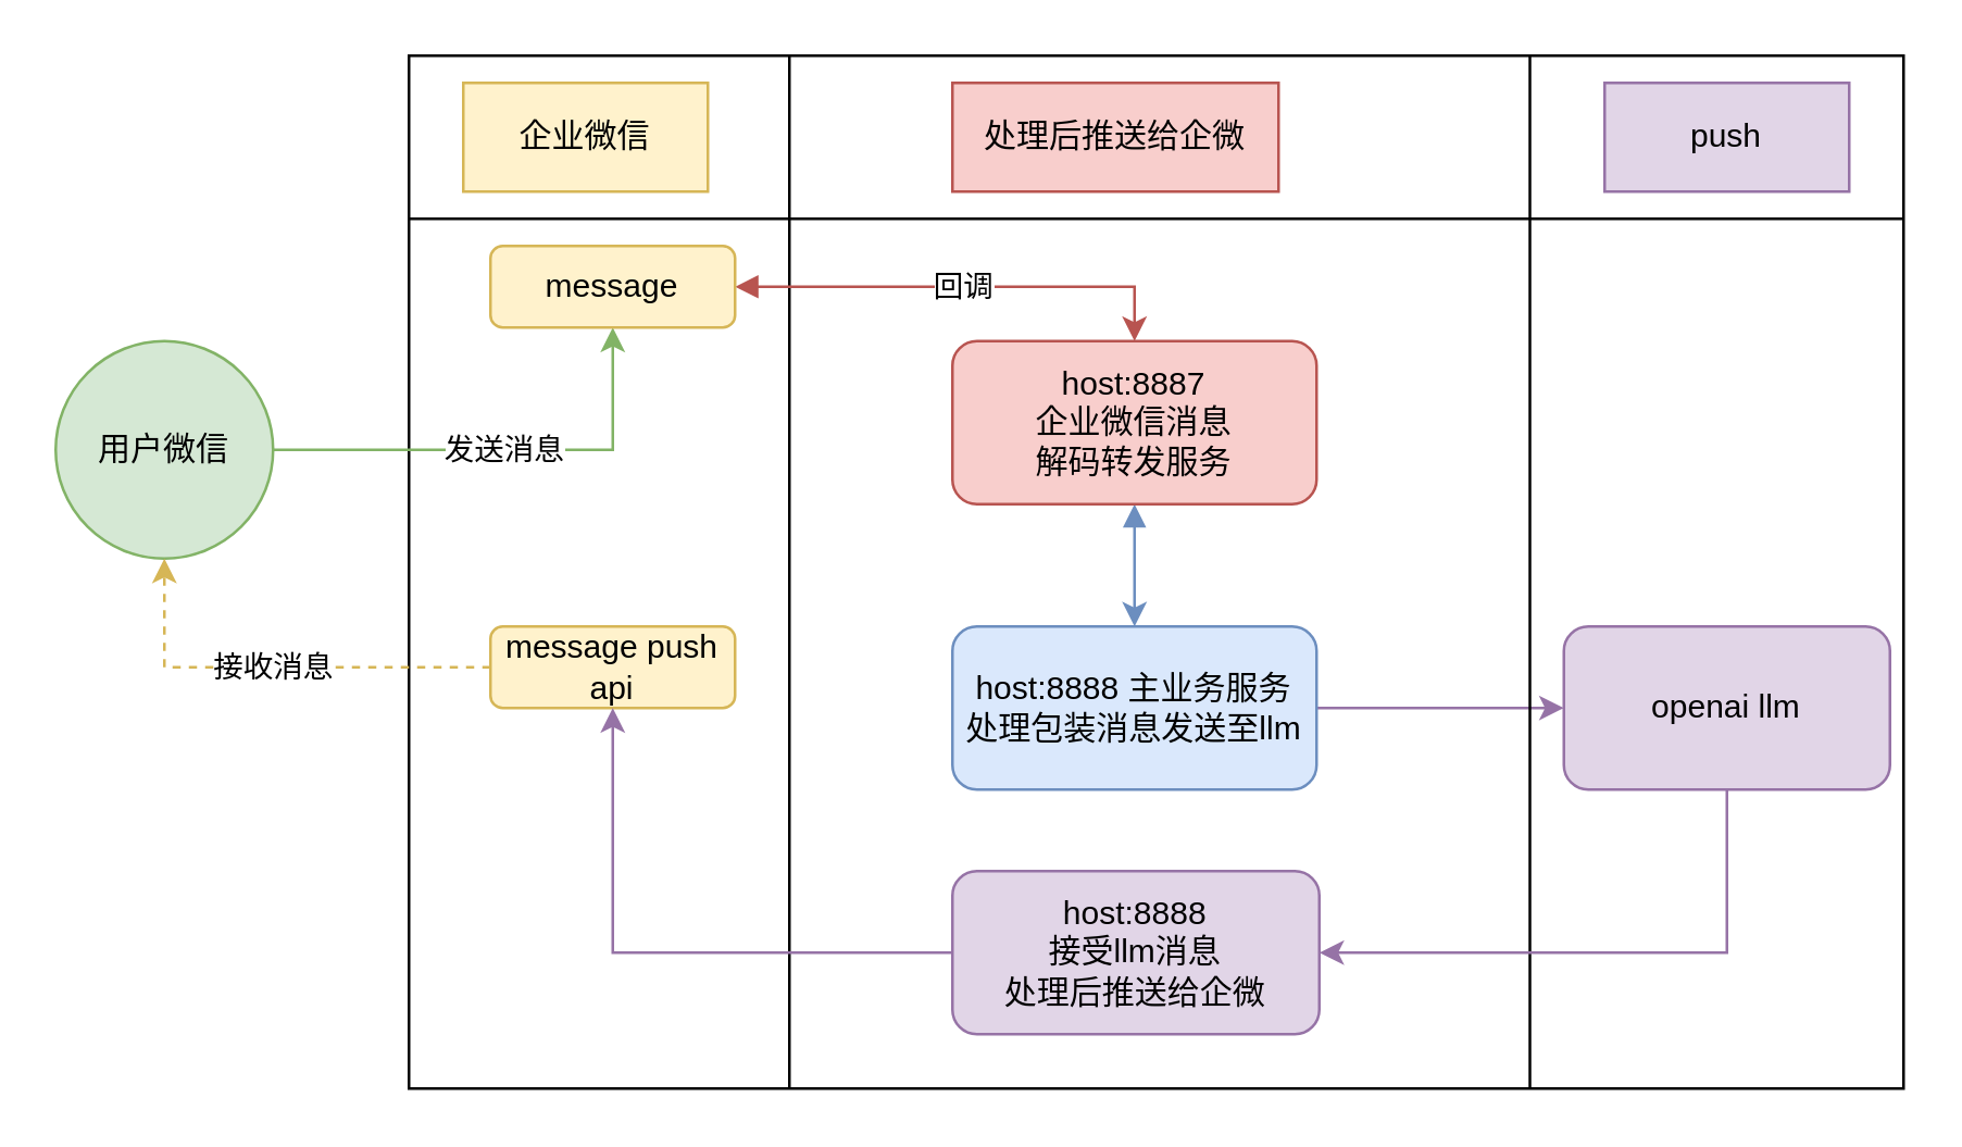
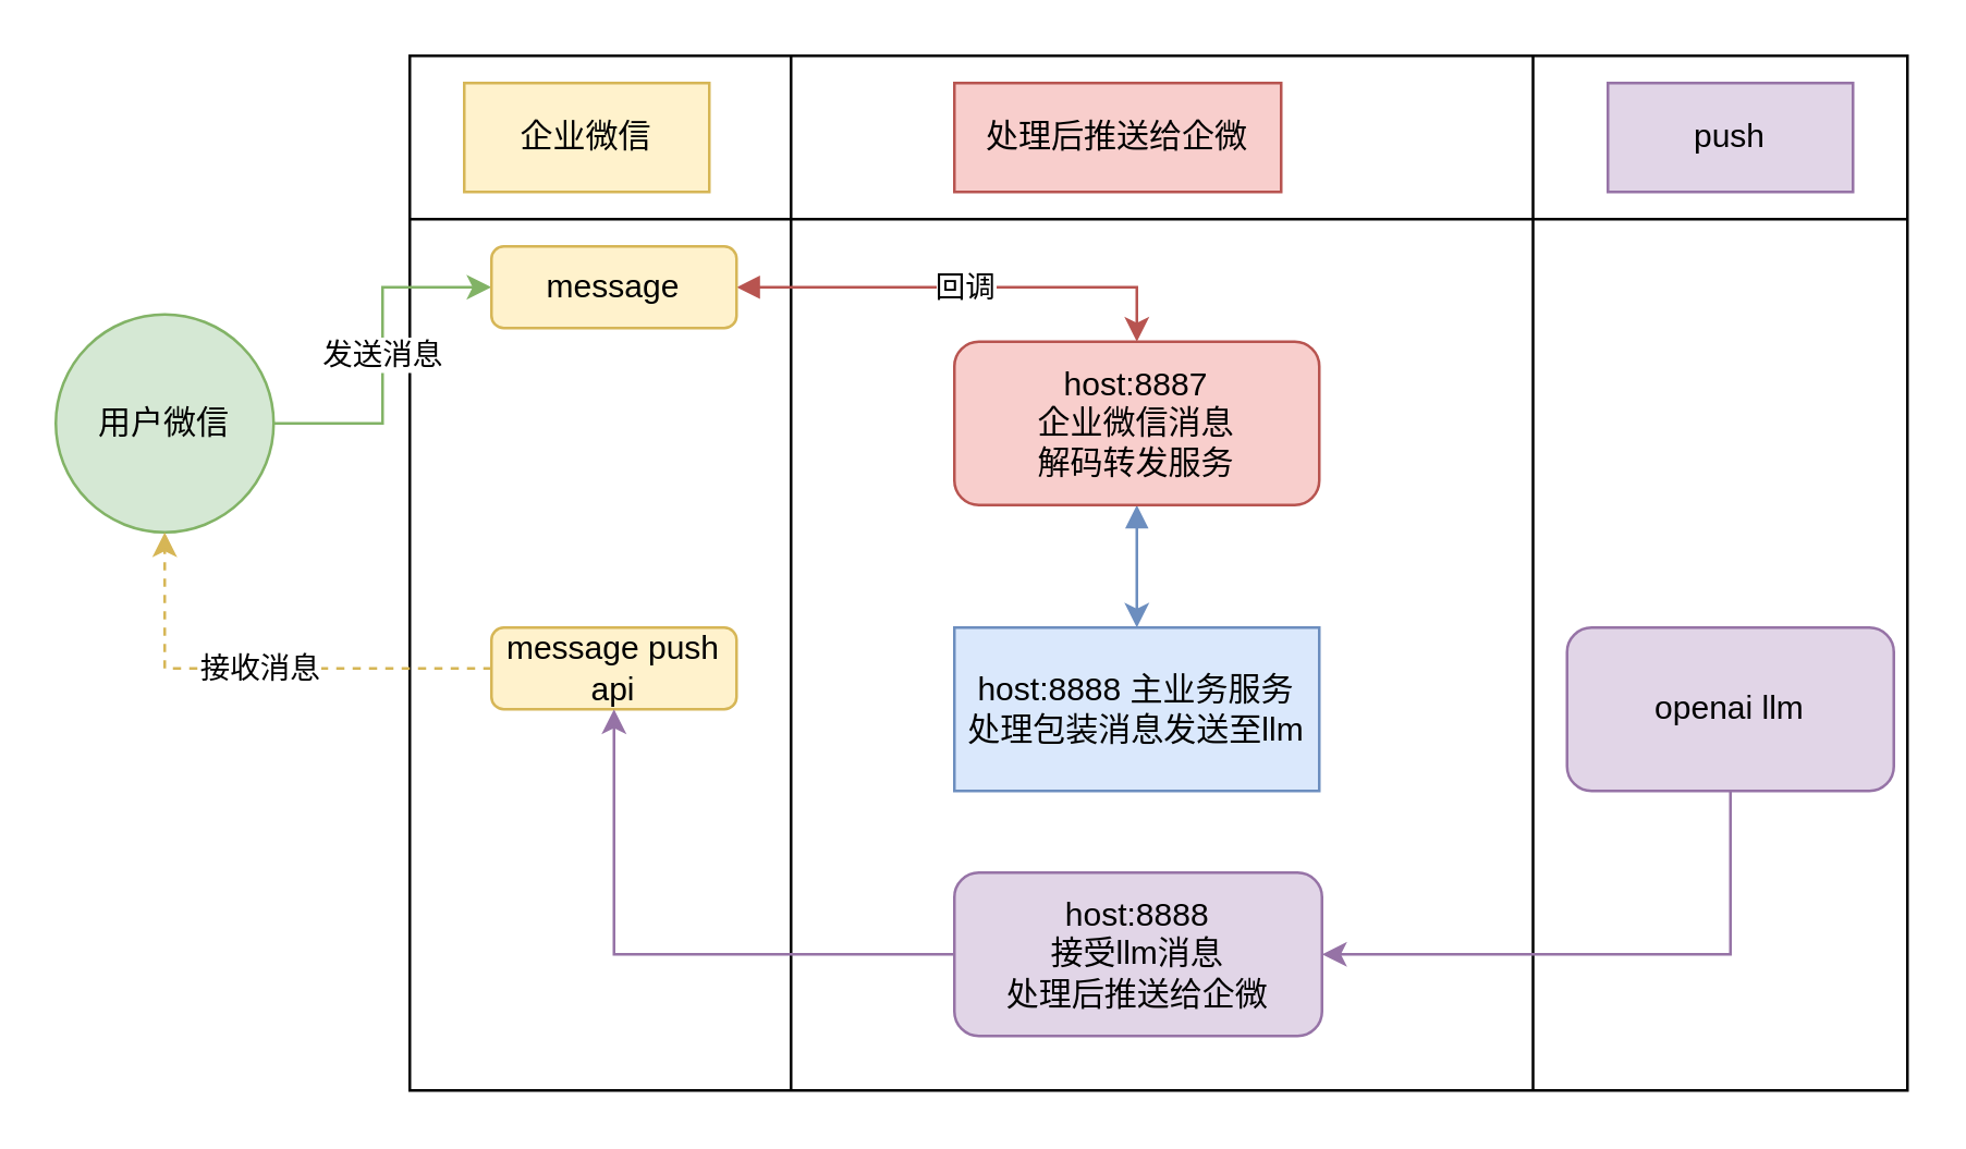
  <mxCell id="0" />
  <mxCell id="1" parent="0" />
  <mxCell id="2" value="" style="shape=internalStorage;whiteSpace=wrap;html=1;backgroundOutline=1;dx=140;dy=60;" vertex="1" parent="1"><mxGeometry x="150" y="20" width="550" height="380" as="geometry" /></mxCell>
  <mxCell id="3" value="发送消息" style="edgeStyle=orthogonalEdgeStyle;rounded=0;orthogonalLoop=1;jettySize=auto;html=1;exitX=1;exitY=0.5;exitDx=0;exitDy=0;strokeColor=#82b366;fillColor=#d5e8d4;" edge="1" parent="1" source="4" target="8"><mxGeometry relative="1" as="geometry" /></mxCell>
- <mxCell id="4" value="用户微信" style="ellipse;whiteSpace=wrap;html=1;aspect=fixed;fillColor=#d5e8d4;strokeColor=#82b366;" vertex="1" parent="1"><mxGeometry x="20" y="125" width="80" height="80" as="geometry" /></mxCell>
+ <mxCell id="4" value="用户微信" style="ellipse;whiteSpace=wrap;html=1;aspect=fixed;fillColor=#d5e8d4;strokeColor=#82b366;" vertex="1" parent="1"><mxGeometry x="20" y="115" width="80" height="80" as="geometry" /></mxCell>
  <mxCell id="5" value="企业微信" style="rounded=0;whiteSpace=wrap;html=1;fillColor=#fff2cc;strokeColor=#d6b656;" vertex="1" parent="1"><mxGeometry x="170" y="30" width="90" height="40" as="geometry" /></mxCell>
  <mxCell id="6" value="处理后推送给企微" style="rounded=0;whiteSpace=wrap;html=1;fillColor=#f8cecc;strokeColor=#b85450;" vertex="1" parent="1"><mxGeometry x="350" y="30" width="120" height="40" as="geometry" /></mxCell>
  <mxCell id="7" value="回调" style="edgeStyle=orthogonalEdgeStyle;rounded=0;orthogonalLoop=1;jettySize=auto;html=1;exitX=1;exitY=0.5;exitDx=0;exitDy=0;entryX=0.5;entryY=0;entryDx=0;entryDy=0;startArrow=block;startFill=1;fillColor=#f8cecc;strokeColor=#b85450;" edge="1" parent="1" source="8" target="10"><mxGeometry relative="1" as="geometry" /></mxCell>
  <mxCell id="8" value="message" style="rounded=1;whiteSpace=wrap;html=1;fillColor=#fff2cc;strokeColor=#d6b656;" vertex="1" parent="1"><mxGeometry x="180" y="90" width="90" height="30" as="geometry" /></mxCell>
  <mxCell id="9" style="edgeStyle=orthogonalEdgeStyle;rounded=0;orthogonalLoop=1;jettySize=auto;html=1;exitX=0.5;exitY=1;exitDx=0;exitDy=0;startArrow=block;startFill=1;fillColor=#dae8fc;strokeColor=#6c8ebf;" edge="1" parent="1" source="10" target="12"><mxGeometry relative="1" as="geometry" /></mxCell>
  <mxCell id="10" value="host:8887 &lt;br&gt;企业微信消息&lt;br&gt;解码转发服务" style="rounded=1;whiteSpace=wrap;html=1;fillColor=#f8cecc;strokeColor=#b85450;" vertex="1" parent="1"><mxGeometry x="350" y="125" width="134" height="60" as="geometry" /></mxCell>
- <mxCell id="11" style="edgeStyle=orthogonalEdgeStyle;rounded=0;orthogonalLoop=1;jettySize=auto;html=1;exitX=1;exitY=0.5;exitDx=0;exitDy=0;entryX=0;entryY=0.5;entryDx=0;entryDy=0;fillColor=#e1d5e7;strokeColor=#9673a6;" edge="1" parent="1" source="12" target="18"><mxGeometry relative="1" as="geometry" /></mxCell>
- <mxCell id="12" value="host:8888 主业务服务&lt;br&gt;处理包装消息发送至llm" style="rounded=1;whiteSpace=wrap;html=1;fillColor=#dae8fc;strokeColor=#6c8ebf;" vertex="1" parent="1"><mxGeometry x="350" y="230" width="134" height="60" as="geometry" /></mxCell>
+ <mxCell id="12" value="host:8888 主业务服务&lt;br&gt;处理包装消息发送至llm" style="whiteSpace=wrap;html=1;fillColor=#dae8fc;strokeColor=#6c8ebf;rounded=0;" vertex="1" parent="1"><mxGeometry x="350" y="230" width="134" height="60" as="geometry" /></mxCell>
  <mxCell id="13" value="接收消息" style="edgeStyle=orthogonalEdgeStyle;rounded=0;orthogonalLoop=1;jettySize=auto;html=1;exitX=0;exitY=0.5;exitDx=0;exitDy=0;entryX=0.5;entryY=1;entryDx=0;entryDy=0;fillColor=#fff2cc;strokeColor=#d6b656;dashed=1;" edge="1" parent="1" source="14" target="4"><mxGeometry relative="1" as="geometry" /></mxCell>
  <mxCell id="14" value="message push &lt;br&gt;api" style="rounded=1;whiteSpace=wrap;html=1;fillColor=#fff2cc;strokeColor=#d6b656;" vertex="1" parent="1"><mxGeometry x="180" y="230" width="90" height="30" as="geometry" /></mxCell>
  <mxCell id="15" value="push" style="rounded=0;whiteSpace=wrap;html=1;fillColor=#e1d5e7;strokeColor=#9673a6;" vertex="1" parent="1"><mxGeometry x="590" y="30" width="90" height="40" as="geometry" /></mxCell>
  <mxCell id="16" value="" style="endArrow=none;html=1;rounded=0;entryX=0.75;entryY=0;entryDx=0;entryDy=0;exitX=0.75;exitY=1;exitDx=0;exitDy=0;" edge="1" parent="1" source="2" target="2"><mxGeometry width="50" height="50" relative="1" as="geometry"><mxPoint x="400" y="270" as="sourcePoint" /><mxPoint x="450" y="220" as="targetPoint" /></mxGeometry></mxCell>
  <mxCell id="17" style="edgeStyle=orthogonalEdgeStyle;rounded=0;orthogonalLoop=1;jettySize=auto;html=1;exitX=0.5;exitY=1;exitDx=0;exitDy=0;entryX=1;entryY=0.5;entryDx=0;entryDy=0;fillColor=#e1d5e7;strokeColor=#9673a6;" edge="1" parent="1" source="18" target="20"><mxGeometry relative="1" as="geometry" /></mxCell>
  <mxCell id="18" value="openai llm" style="rounded=1;whiteSpace=wrap;html=1;fillColor=#e1d5e7;strokeColor=#9673a6;" vertex="1" parent="1"><mxGeometry x="575" y="230" width="120" height="60" as="geometry" /></mxCell>
  <mxCell id="19" style="edgeStyle=orthogonalEdgeStyle;rounded=0;orthogonalLoop=1;jettySize=auto;html=1;exitX=0;exitY=0.5;exitDx=0;exitDy=0;entryX=0.5;entryY=1;entryDx=0;entryDy=0;fillColor=#e1d5e7;strokeColor=#9673a6;" edge="1" parent="1" source="20" target="14"><mxGeometry relative="1" as="geometry" /></mxCell>
  <mxCell id="20" value="host:8888&lt;br&gt;接受llm消息&lt;br&gt;处理后推送给企微" style="rounded=1;whiteSpace=wrap;html=1;fillColor=#e1d5e7;strokeColor=#9673a6;" vertex="1" parent="1"><mxGeometry x="350" y="320" width="135" height="60" as="geometry" /></mxCell>
